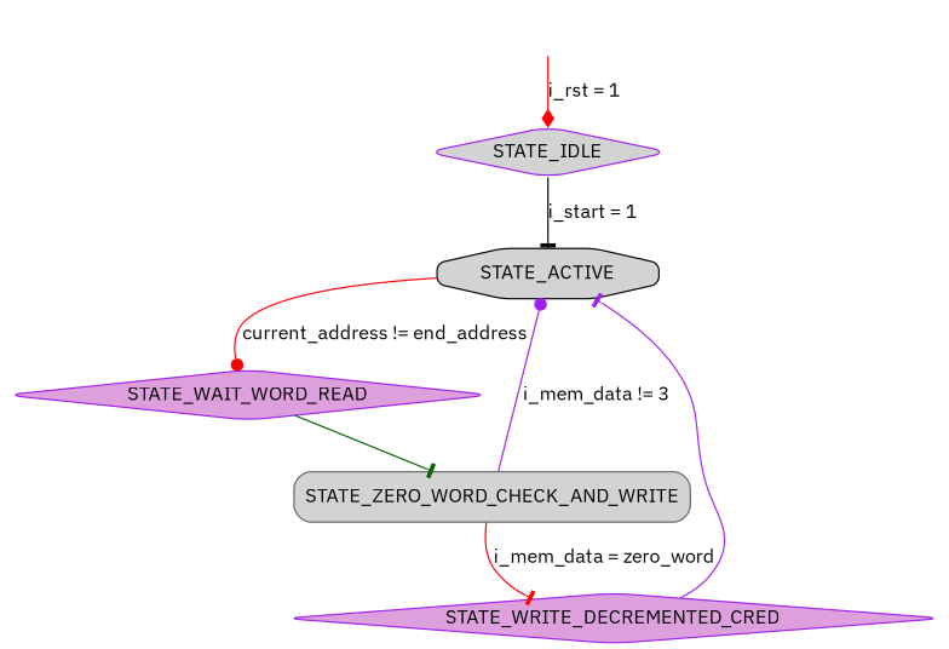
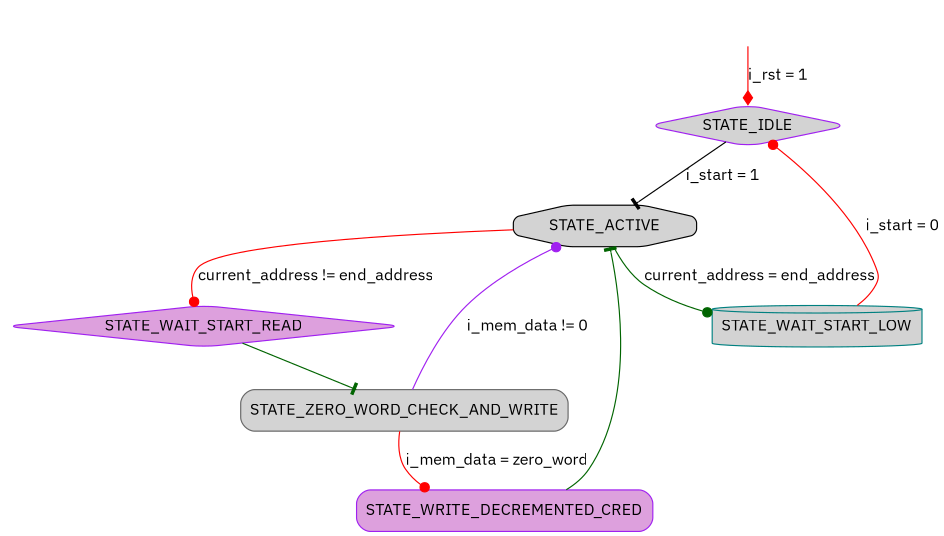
  digraph {
    fontname="IBM Plex Sans"
    rankdir=TB
    node [color=purple fillcolor=lightgrey fontname="IBM Plex Sans" shape=box style="rounded,filled"]
    edge [arrowhead=tee color=red fontname="IBM Plex Sans" labeldistance=0]
    "" [color="#5c8a99" fillcolor="#5c8a99" style=invis]
    n2 [label=STATE_IDLE shape=diamond]
    n3 [color=black label=STATE_ACTIVE shape=octagon]
-   n4 [fillcolor=plum label=STATE_WAIT_WORD_READ shape=diamond]
+   n4 [fillcolor=plum label=STATE_WAIT_START_READ shape=diamond]
+   n5 [color=teal label=STATE_WAIT_START_LOW shape=cylinder]
    n6 [color=gray40 label=STATE_ZERO_WORD_CHECK_AND_WRITE]
-   n7 [fillcolor=plum label=STATE_WRITE_DECREMENTED_CRED shape=diamond]
+   n7 [fillcolor=plum label=STATE_WRITE_DECREMENTED_CRED]
    subgraph sub_1 {
      rank=top
      ""
    }
    "" -> n2 [arrowhead=diamond label="i_rst = 1"]
    n2 -> n3 [color=black label="i_start = 1"]
    n3 -> n4 [arrowhead=dot label="current_address != end_address"]
+   n3 -> n5 [arrowhead=dot color=darkgreen label="current_address = end_address"]
    n4 -> n6 [color=darkgreen]
-   n6 -> n3 [arrowhead=dot color=purple label="i_mem_data != 3"]
-   n6 -> n7 [label="i_mem_data = zero_word"]
-   n7 -> n3 [color=purple]
+   n5 -> n2 [arrowhead=dot label="i_start = 0"]
+   n6 -> n3 [arrowhead=dot color=purple label="i_mem_data != 0"]
+   n6 -> n7 [arrowhead=dot label="i_mem_data = zero_word"]
+   n7 -> n3 [color=darkgreen]
  }
